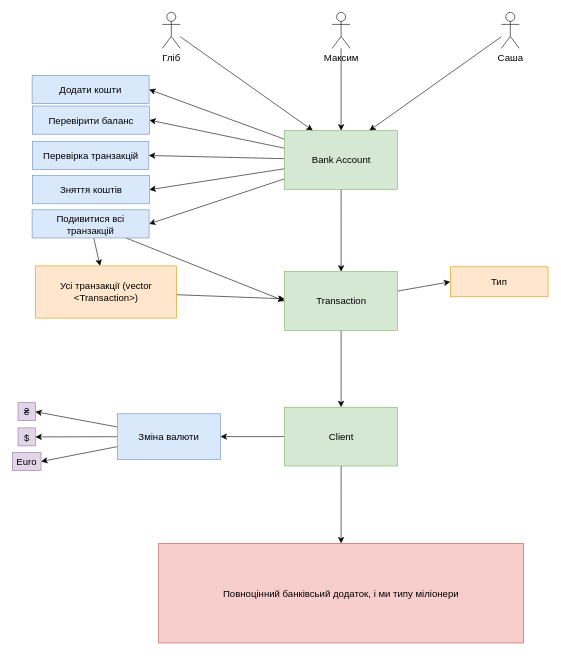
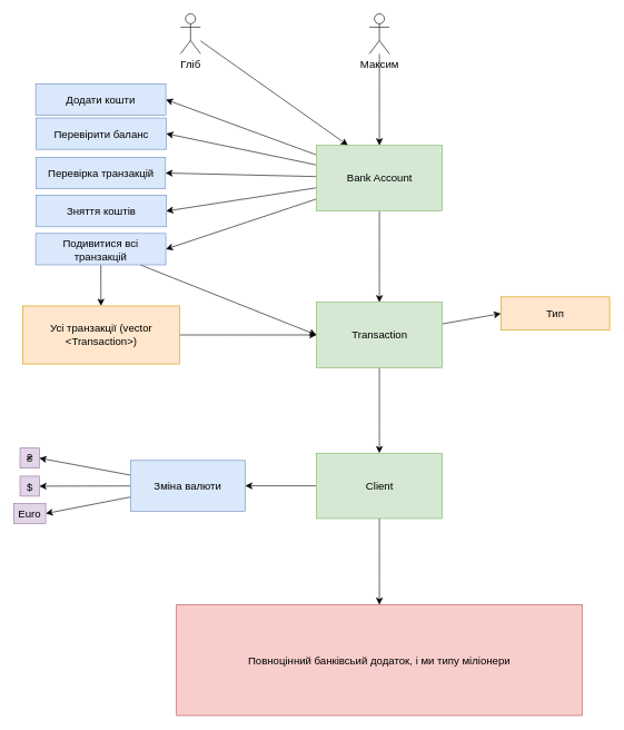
  <mxCell id="0" />
  <mxCell id="1" parent="0" />
  <mxCell id="2" style="edgeStyle=none;curved=1;rounded=0;orthogonalLoop=1;jettySize=auto;html=1;entryX=0.25;entryY=0;entryDx=0;entryDy=0;fontSize=12;startSize=8;endSize=8;" parent="1" source="3" target="15" edge="1"><mxGeometry relative="1" as="geometry" /></mxCell>
  <mxCell id="3" value="Гліб" style="shape=umlActor;verticalLabelPosition=bottom;verticalAlign=top;html=1;outlineConnect=0;fontSize=16;" parent="1" vertex="1"><mxGeometry x="270" y="20" width="30" height="60" as="geometry" /></mxCell>
  <mxCell id="4" style="edgeStyle=none;curved=1;rounded=0;orthogonalLoop=1;jettySize=auto;html=1;entryX=0.5;entryY=0;entryDx=0;entryDy=0;fontSize=12;startSize=8;endSize=8;" parent="1" source="5" target="15" edge="1"><mxGeometry relative="1" as="geometry" /></mxCell>
  <mxCell id="5" value="Максим" style="shape=umlActor;verticalLabelPosition=bottom;verticalAlign=top;html=1;outlineConnect=0;fontSize=16;" parent="1" vertex="1"><mxGeometry x="553" y="20" width="30" height="60" as="geometry" /></mxCell>
- <mxCell id="6" style="edgeStyle=none;curved=1;rounded=0;orthogonalLoop=1;jettySize=auto;html=1;entryX=0.75;entryY=0;entryDx=0;entryDy=0;fontSize=12;startSize=8;endSize=8;" parent="1" source="7" target="15" edge="1"><mxGeometry relative="1" as="geometry" /></mxCell>
- <mxCell id="7" value="Саша" style="shape=umlActor;verticalLabelPosition=bottom;verticalAlign=top;html=1;outlineConnect=0;fontSize=16;" parent="1" vertex="1"><mxGeometry x="835" y="20" width="30" height="60" as="geometry" /></mxCell>
  <mxCell id="8" value="Повноцінний банківсьий додаток, і ми типу міліонери" style="rounded=0;whiteSpace=wrap;html=1;fontSize=16;fillColor=#f8cecc;strokeColor=#b85450;" parent="1" vertex="1"><mxGeometry x="264" y="905" width="608" height="166" as="geometry" /></mxCell>
  <mxCell id="9" style="edgeStyle=none;curved=1;rounded=0;orthogonalLoop=1;jettySize=auto;html=1;entryX=0.5;entryY=0;entryDx=0;entryDy=0;fontSize=12;startSize=8;endSize=8;" parent="1" source="15" target="18" edge="1"><mxGeometry relative="1" as="geometry" /></mxCell>
  <mxCell id="10" style="edgeStyle=none;curved=1;rounded=0;orthogonalLoop=1;jettySize=auto;html=1;entryX=1;entryY=0.5;entryDx=0;entryDy=0;fontSize=12;startSize=8;endSize=8;" parent="1" source="15" target="22" edge="1"><mxGeometry relative="1" as="geometry" /></mxCell>
  <mxCell id="11" style="edgeStyle=none;curved=1;rounded=0;orthogonalLoop=1;jettySize=auto;html=1;entryX=1;entryY=0.5;entryDx=0;entryDy=0;fontSize=12;startSize=8;endSize=8;" parent="1" source="15" target="23" edge="1"><mxGeometry relative="1" as="geometry" /></mxCell>
  <mxCell id="12" style="edgeStyle=none;curved=1;rounded=0;orthogonalLoop=1;jettySize=auto;html=1;entryX=1;entryY=0.5;entryDx=0;entryDy=0;fontSize=12;startSize=8;endSize=8;" parent="1" source="15" target="24" edge="1"><mxGeometry relative="1" as="geometry" /></mxCell>
  <mxCell id="13" style="edgeStyle=none;curved=1;rounded=0;orthogonalLoop=1;jettySize=auto;html=1;entryX=1;entryY=0.5;entryDx=0;entryDy=0;fontSize=12;startSize=8;endSize=8;" parent="1" source="15" target="27" edge="1"><mxGeometry relative="1" as="geometry" /></mxCell>
  <mxCell id="14" style="edgeStyle=none;curved=1;rounded=0;orthogonalLoop=1;jettySize=auto;html=1;entryX=1;entryY=0.5;entryDx=0;entryDy=0;fontSize=12;startSize=8;endSize=8;" edge="1" parent="1" source="15" target="39"><mxGeometry relative="1" as="geometry" /></mxCell>
  <mxCell id="15" value="Bank Account" style="rounded=0;whiteSpace=wrap;html=1;fontSize=16;fillColor=#d5e8d4;strokeColor=#82b366;" parent="1" vertex="1"><mxGeometry x="473.75" y="217" width="188.5" height="98" as="geometry" /></mxCell>
  <mxCell id="16" style="edgeStyle=none;curved=1;rounded=0;orthogonalLoop=1;jettySize=auto;html=1;entryX=0.5;entryY=0;entryDx=0;entryDy=0;fontSize=12;startSize=8;endSize=8;" parent="1" source="18" target="21" edge="1"><mxGeometry relative="1" as="geometry" /></mxCell>
  <mxCell id="17" style="edgeStyle=none;curved=1;rounded=0;orthogonalLoop=1;jettySize=auto;html=1;entryX=0;entryY=0.5;entryDx=0;entryDy=0;fontSize=12;startSize=8;endSize=8;" parent="1" source="18" target="28" edge="1"><mxGeometry relative="1" as="geometry" /></mxCell>
  <mxCell id="18" value="Transaction" style="rounded=0;whiteSpace=wrap;html=1;fontSize=16;fillColor=#d5e8d4;strokeColor=#82b366;" parent="1" vertex="1"><mxGeometry x="473.75" y="452" width="188.5" height="98" as="geometry" /></mxCell>
  <mxCell id="19" style="edgeStyle=none;curved=1;rounded=0;orthogonalLoop=1;jettySize=auto;html=1;fontSize=12;startSize=8;endSize=8;" parent="1" source="21" target="8" edge="1"><mxGeometry relative="1" as="geometry"><mxPoint x="568" y="904" as="targetPoint" /></mxGeometry></mxCell>
  <mxCell id="20" style="edgeStyle=none;curved=1;rounded=0;orthogonalLoop=1;jettySize=auto;html=1;entryX=1;entryY=0.5;entryDx=0;entryDy=0;fontSize=12;startSize=8;endSize=8;" parent="1" source="21" target="34" edge="1"><mxGeometry relative="1" as="geometry" /></mxCell>
  <mxCell id="21" value="Client" style="rounded=0;whiteSpace=wrap;html=1;fontSize=16;fillColor=#d5e8d4;strokeColor=#82b366;" parent="1" vertex="1"><mxGeometry x="473.75" y="678" width="188.5" height="98" as="geometry" /></mxCell>
  <mxCell id="22" value="Перевірити баланс" style="rounded=0;whiteSpace=wrap;html=1;fontSize=16;fillColor=#dae8fc;strokeColor=#6c8ebf;" parent="1" vertex="1"><mxGeometry x="53.5" y="176" width="195" height="47" as="geometry" /></mxCell>
  <mxCell id="23" value="Перевірка транзакцій" style="rounded=0;whiteSpace=wrap;html=1;fontSize=16;fillColor=#dae8fc;strokeColor=#6c8ebf;" parent="1" vertex="1"><mxGeometry x="53.5" y="235" width="194" height="47" as="geometry" /></mxCell>
  <mxCell id="24" value="Зняття коштів" style="rounded=0;whiteSpace=wrap;html=1;fontSize=16;fillColor=#dae8fc;strokeColor=#6c8ebf;" parent="1" vertex="1"><mxGeometry x="53.5" y="292" width="195" height="47" as="geometry" /></mxCell>
  <mxCell id="25" style="edgeStyle=none;curved=1;rounded=0;orthogonalLoop=1;jettySize=auto;html=1;entryX=0;entryY=0.5;entryDx=0;entryDy=0;fontSize=12;startSize=8;endSize=8;" parent="1" source="27" target="18" edge="1"><mxGeometry relative="1" as="geometry" /></mxCell>
  <mxCell id="26" style="edgeStyle=none;curved=1;rounded=0;orthogonalLoop=1;jettySize=auto;html=1;fontSize=12;startSize=8;endSize=8;" parent="1" source="27" target="30" edge="1"><mxGeometry relative="1" as="geometry" /></mxCell>
  <mxCell id="27" value="Подивитися всі транзакцій" style="rounded=0;whiteSpace=wrap;html=1;fontSize=16;fillColor=#dae8fc;strokeColor=#6c8ebf;" parent="1" vertex="1"><mxGeometry x="53" y="349" width="195" height="47" as="geometry" /></mxCell>
  <mxCell id="28" value="Тип" style="rounded=0;whiteSpace=wrap;html=1;fontSize=16;fillColor=#ffe6cc;strokeColor=#d79b00;" parent="1" vertex="1"><mxGeometry x="750" y="444" width="163" height="50" as="geometry" /></mxCell>
  <mxCell id="29" style="edgeStyle=none;curved=1;rounded=0;orthogonalLoop=1;jettySize=auto;html=1;fontSize=12;startSize=8;endSize=8;" parent="1" source="30" target="18" edge="1"><mxGeometry relative="1" as="geometry" /></mxCell>
- <mxCell id="30" value="Усі транзакції (vector &amp;lt;Transaction&amp;gt;)" style="rounded=0;whiteSpace=wrap;html=1;fontSize=16;fillColor=#ffe6cc;strokeColor=#d79b00;" parent="1" vertex="1"><mxGeometry x="58.5" y="442.5" width="235" height="87" as="geometry" /></mxCell>
+ <mxCell id="30" value="Усі транзакції (vector &amp;lt;Transaction&amp;gt;)" style="rounded=0;whiteSpace=wrap;html=1;fontSize=16;fillColor=#ffe6cc;strokeColor=#d79b00;" parent="1" vertex="1"><mxGeometry x="33.5" y="457.5" width="235" height="87" as="geometry" /></mxCell>
  <mxCell id="31" style="edgeStyle=none;curved=1;rounded=0;orthogonalLoop=1;jettySize=auto;html=1;entryX=1;entryY=0.5;entryDx=0;entryDy=0;fontSize=12;startSize=8;endSize=8;" parent="1" source="34" target="35" edge="1"><mxGeometry relative="1" as="geometry" /></mxCell>
  <mxCell id="32" style="edgeStyle=none;curved=1;rounded=0;orthogonalLoop=1;jettySize=auto;html=1;entryX=1;entryY=0.5;entryDx=0;entryDy=0;fontSize=12;startSize=8;endSize=8;" parent="1" source="34" target="36" edge="1"><mxGeometry relative="1" as="geometry" /></mxCell>
  <mxCell id="33" style="edgeStyle=none;curved=1;rounded=0;orthogonalLoop=1;jettySize=auto;html=1;entryX=1;entryY=0.5;entryDx=0;entryDy=0;fontSize=12;startSize=8;endSize=8;" parent="1" source="34" target="38" edge="1"><mxGeometry relative="1" as="geometry" /></mxCell>
  <mxCell id="34" value="Зміна валюти" style="rounded=0;whiteSpace=wrap;html=1;fontSize=16;fillColor=#dae8fc;strokeColor=#6c8ebf;" parent="1" vertex="1"><mxGeometry x="195" y="689" width="172" height="76" as="geometry" /></mxCell>
  <mxCell id="35" value="₴" style="rounded=0;whiteSpace=wrap;html=1;fontSize=16;fillColor=#e1d5e7;strokeColor=#9673a6;" parent="1" vertex="1"><mxGeometry x="29.5" y="670.5" width="29" height="30" as="geometry" /></mxCell>
  <mxCell id="36" value="$" style="rounded=0;whiteSpace=wrap;html=1;fontSize=16;fillColor=#e1d5e7;strokeColor=#9673a6;" parent="1" vertex="1"><mxGeometry x="29.5" y="712.5" width="29" height="30" as="geometry" /></mxCell>
  <mxCell id="37" style="edgeStyle=none;curved=1;rounded=0;orthogonalLoop=1;jettySize=auto;html=1;exitX=0.5;exitY=0;exitDx=0;exitDy=0;fontSize=12;startSize=8;endSize=8;fillColor=#e1d5e7;strokeColor=#9673a6;" parent="1" source="36" target="36" edge="1"><mxGeometry relative="1" as="geometry" /></mxCell>
  <mxCell id="38" value="Euro" style="rounded=0;whiteSpace=wrap;html=1;fontSize=16;fillColor=#e1d5e7;strokeColor=#9673a6;" parent="1" vertex="1"><mxGeometry x="20" y="753.5" width="48" height="30" as="geometry" /></mxCell>
  <mxCell id="39" value="Додати кошти" style="rounded=0;whiteSpace=wrap;html=1;fontSize=16;fillColor=#dae8fc;strokeColor=#6c8ebf;" vertex="1" parent="1"><mxGeometry x="53" y="125" width="195" height="47" as="geometry" /></mxCell>
